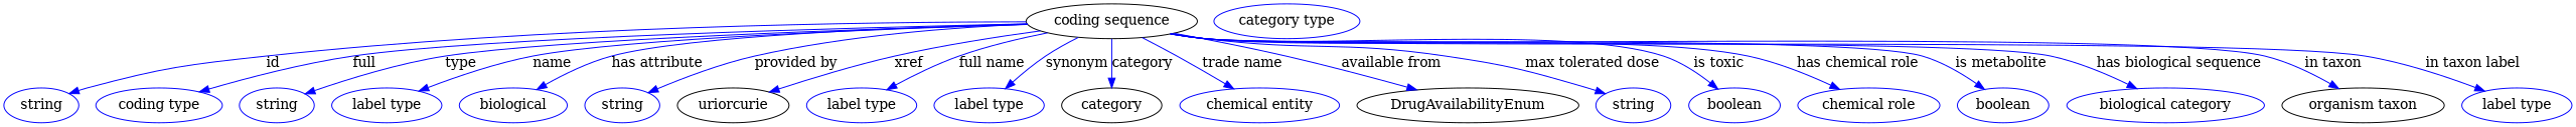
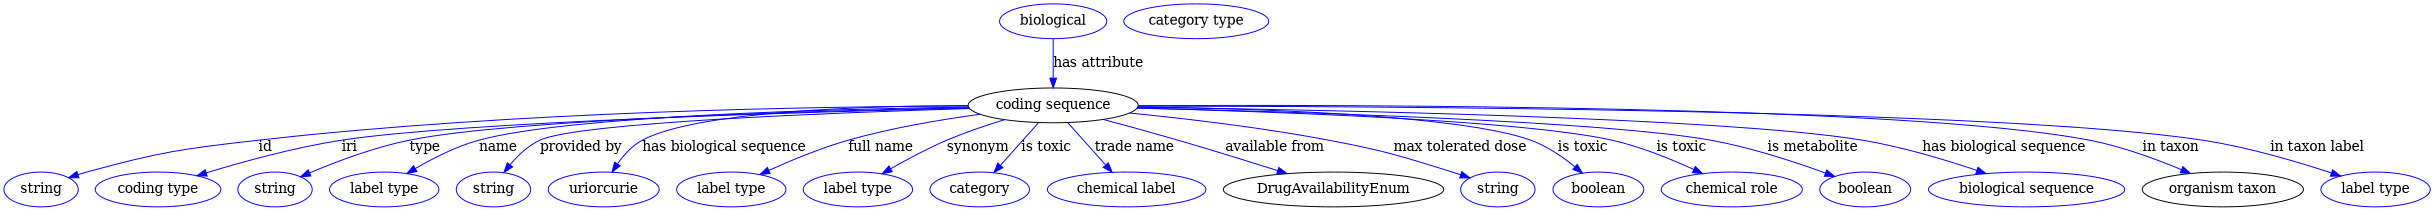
  digraph {
    node [color=blue]
    edge [color=blue style=solid]
    n1 [height=0.5 label="coding sequence" width=2.4373 color=""]
    n2 [height=0.5 label=string width=1.0652]
    n3 [height=0.5 label="coding type" width=1.2277]
    n4 [height=0.5 label=string width=1.0652]
    n5 [height=0.5 label="label type" width=1.5707]
    n6 [height=0.5 label=biological width=1.4443]
    n7 [height=0.5 label=string width=1.0652]
-   n8 [color=black height=0.5 label=uriorcurie width=1.5887]
+   n8 [height=0.5 label=uriorcurie width=1.5887]
    n9 [height=0.5 label="label type" width=1.5707]
    n10 [height=0.5 label="label type" width=1.5707]
-   category [height=0.5 width=1.4263 color=""]
-   n12 [height=0.5 label="chemical entity" width=2.2748]
+   category [height=0.5 width=1.4263]
+   n12 [height=0.5 label="chemical label" width=2.2748]
    n13 [color=black height=0.5 label=DrugAvailabilityEnum width=3.1594]
    n14 [height=0.5 label=string width=1.0652]
    n15 [height=0.5 label=boolean width=1.2999]
    n16 [height=0.5 label="chemical role" width=2.022]
    n17 [height=0.5 label=boolean width=1.2999]
-   n18 [height=0.5 label="biological category" width=2.8164]
+   n18 [height=0.5 label="biological sequence" width=2.8164]
    n19 [color=black height=0.5 label="organism taxon" width=2.3109]
    n20 [height=0.5 label="label type" width=1.5707]
    n21 [height=0.5 label="category type" width=2.0762]
    n1 -> n2 [label=id]
-   n1 -> n3 [label=full]
+   n1 -> n3 [label=iri]
    n1 -> n4 [label=type]
    n1 -> n5 [label=name]
-   n1 -> n6 [label="has attribute"]
+   n6 -> n1 [label="has attribute"]
    n1 -> n7 [label="provided by"]
-   n1 -> n8 [label=xref]
+   n1 -> n8 [label="has biological sequence"]
    n1 -> n9 [label="full name"]
    n1 -> n10 [label=synonym]
-   n1 -> category [label=category]
+   n1 -> category [label="is toxic"]
    n1 -> n12 [label="trade name"]
    n1 -> n13 [label="available from"]
    n1 -> n14 [label="max tolerated dose"]
    n1 -> n15 [label="is toxic"]
-   n1 -> n16 [label="has chemical role"]
+   n1 -> n16 [label="is toxic"]
    n1 -> n17 [label="is metabolite"]
    n1 -> n18 [label="has biological sequence"]
    n1 -> n19 [label="in taxon"]
    n1 -> n20 [label="in taxon label"]
  }
